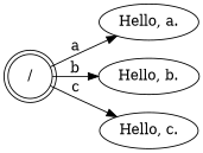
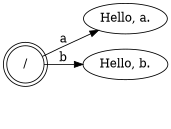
  digraph {
    rankdir=LR
    n1 [label="/" shape=doublecircle]
    "Hello, a."
    "Hello, b."
-   "Hello, c."
    n1 -> "Hello, a." [label=a]
    n1 -> "Hello, b." [label=b]
-   n1 -> "Hello, c." [label=c]
  }
